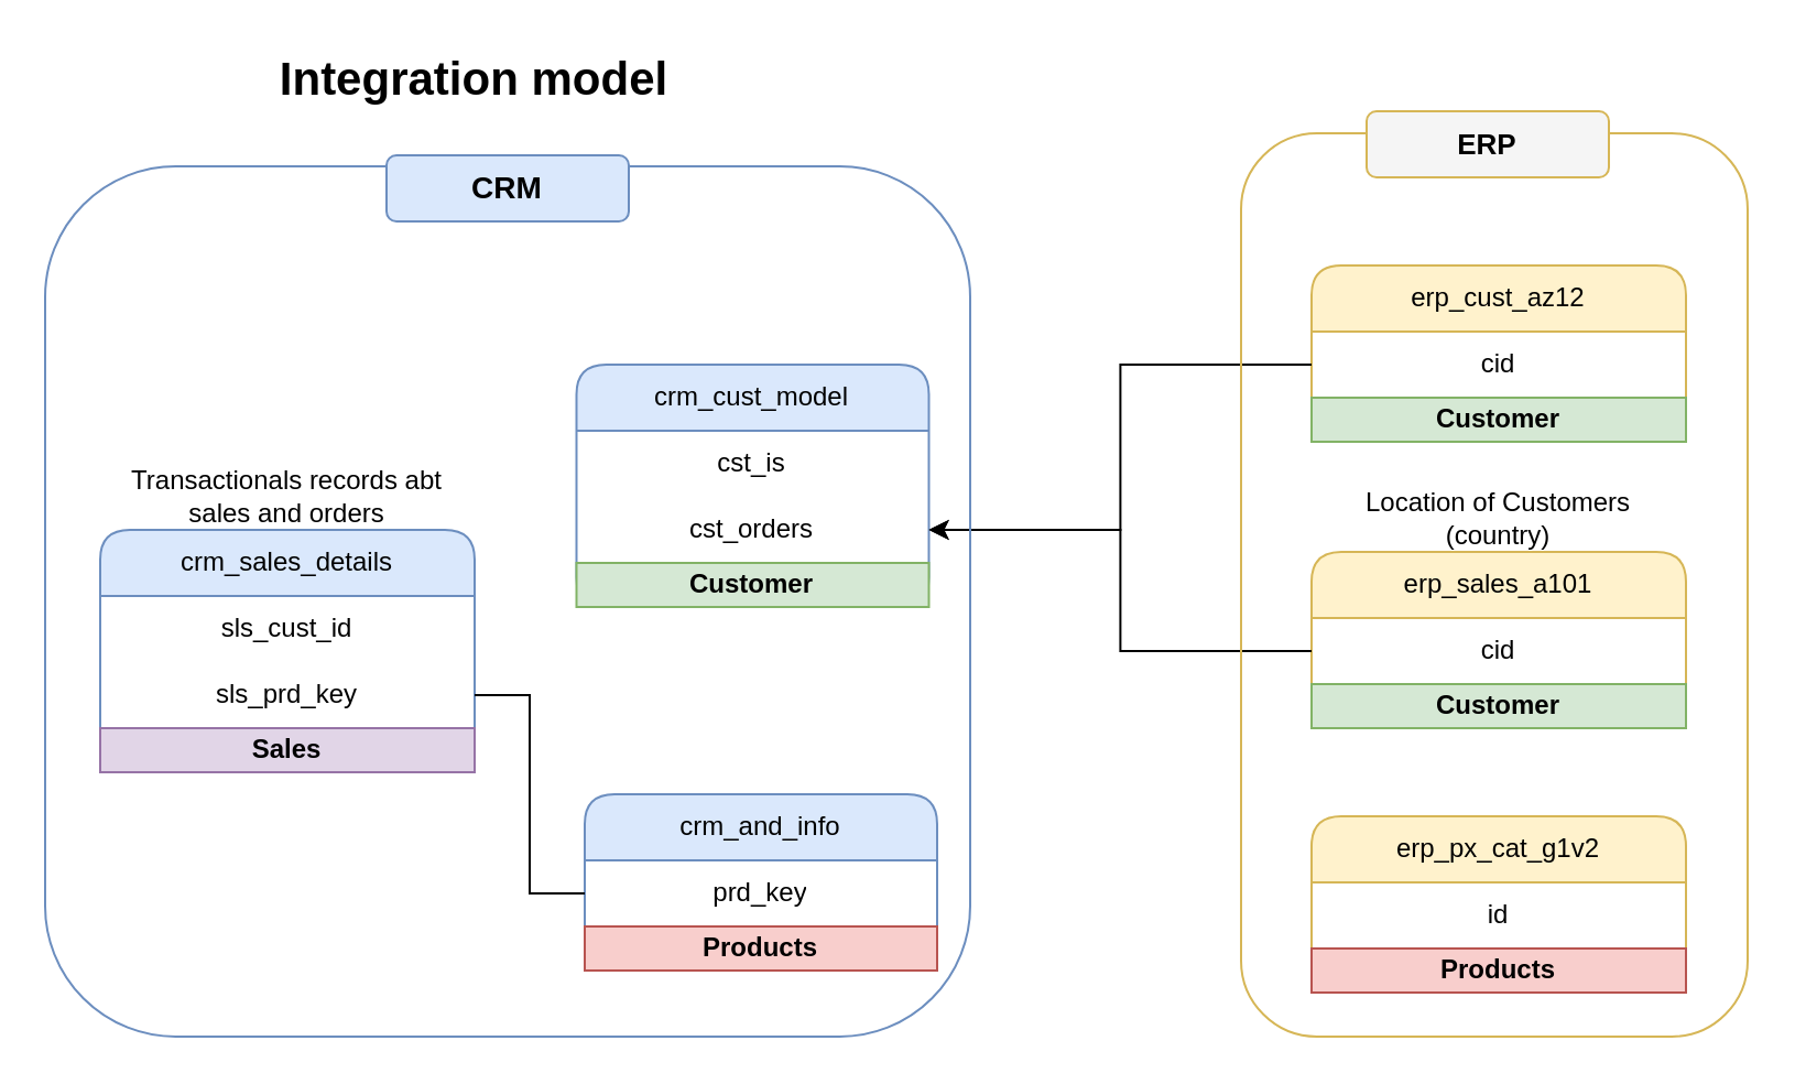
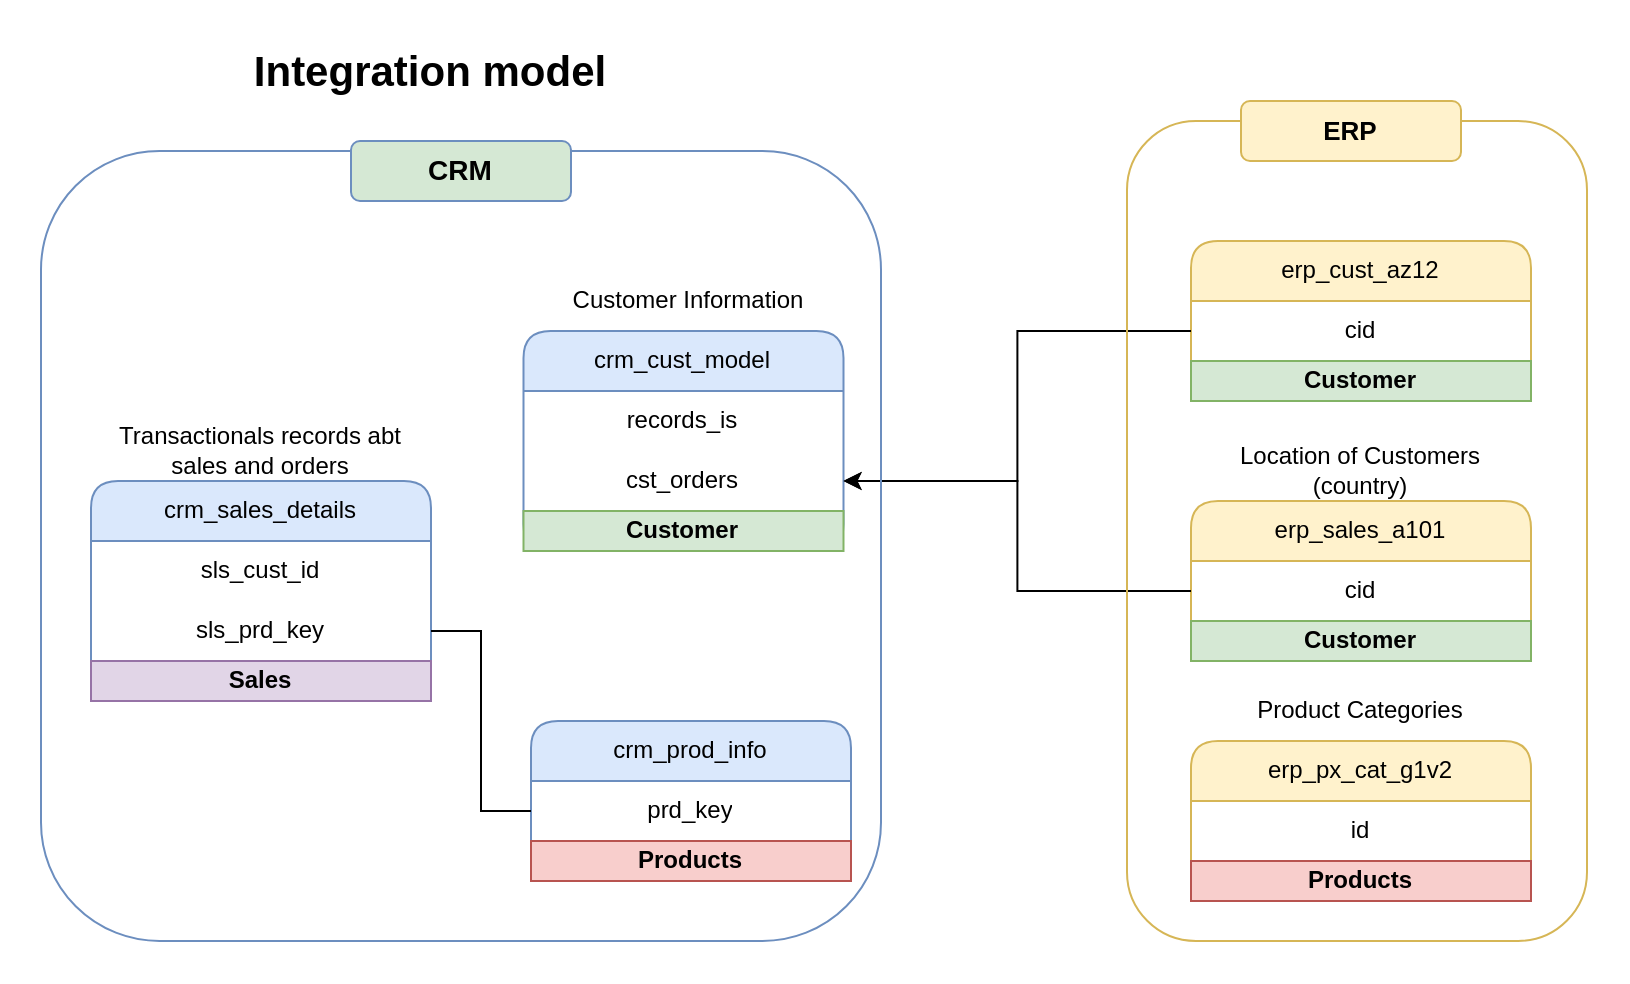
  <mxCell id="0" />
  <mxCell id="1" parent="0" />
  <mxCell id="2" value="crm_cust_model" style="swimlane;fontStyle=0;childLayout=stackLayout;horizontal=1;startSize=30;horizontalStack=0;resizeParent=1;resizeParentMax=0;resizeLast=0;collapsible=1;marginBottom=0;whiteSpace=wrap;html=1;rounded=1;fillColor=#dae8fc;strokeColor=#6c8ebf;shadow=0;glass=0;" vertex="1" parent="1"><mxGeometry x="261.25" y="165" width="160" height="110" as="geometry" /></mxCell>
- <mxCell id="3" value="cst_is" style="text;strokeColor=none;fillColor=none;align=center;verticalAlign=middle;spacingLeft=4;spacingRight=4;overflow=hidden;points=[[0,0.5],[1,0.5]];portConstraint=eastwest;rotatable=0;whiteSpace=wrap;html=1;rounded=1;shadow=0;glass=0;" vertex="1" parent="2"><mxGeometry y="30" width="160" height="30" as="geometry" /></mxCell>
+ <mxCell id="3" value="records_is" style="text;strokeColor=none;fillColor=none;align=center;verticalAlign=middle;spacingLeft=4;spacingRight=4;overflow=hidden;points=[[0,0.5],[1,0.5]];portConstraint=eastwest;rotatable=0;whiteSpace=wrap;html=1;rounded=1;shadow=0;glass=0;" vertex="1" parent="2"><mxGeometry y="30" width="160" height="30" as="geometry" /></mxCell>
  <mxCell id="4" value="cst_orders" style="text;strokeColor=none;fillColor=none;align=center;verticalAlign=middle;spacingLeft=4;spacingRight=4;overflow=hidden;points=[[0,0.5],[1,0.5]];portConstraint=eastwest;rotatable=0;whiteSpace=wrap;html=1;rounded=1;shadow=0;glass=0;" vertex="1" parent="2"><mxGeometry y="60" width="160" height="30" as="geometry" /></mxCell>
  <mxCell id="5" value="Customer" style="text;html=1;strokeColor=#82b366;fillColor=#d5e8d4;align=center;verticalAlign=middle;whiteSpace=wrap;overflow=hidden;fontStyle=1" vertex="1" parent="2"><mxGeometry y="90" width="160" height="20" as="geometry" /></mxCell>
- <mxCell id="7" value="crm_and_info" style="swimlane;fontStyle=0;childLayout=stackLayout;horizontal=1;startSize=30;horizontalStack=0;resizeParent=1;resizeParentMax=0;resizeLast=0;collapsible=1;marginBottom=0;whiteSpace=wrap;html=1;rounded=1;fillColor=#dae8fc;strokeColor=#6c8ebf;shadow=0;glass=0;" vertex="1" parent="1"><mxGeometry x="265" y="360" width="160" height="80" as="geometry" /></mxCell>
+ <mxCell id="6" value="&lt;font&gt;Customer Information&lt;/font&gt;" style="text;html=1;align=center;verticalAlign=middle;whiteSpace=wrap;rounded=0;fontSize=12;" vertex="1" parent="1"><mxGeometry x="268.75" y="135" width="150" height="30" as="geometry" /></mxCell>
+ <mxCell id="7" value="crm_prod_info" style="swimlane;fontStyle=0;childLayout=stackLayout;horizontal=1;startSize=30;horizontalStack=0;resizeParent=1;resizeParentMax=0;resizeLast=0;collapsible=1;marginBottom=0;whiteSpace=wrap;html=1;rounded=1;fillColor=#dae8fc;strokeColor=#6c8ebf;shadow=0;glass=0;" vertex="1" parent="1"><mxGeometry x="265" y="360" width="160" height="80" as="geometry" /></mxCell>
  <mxCell id="8" value="prd_key" style="text;strokeColor=none;fillColor=none;align=center;verticalAlign=middle;spacingLeft=4;spacingRight=4;overflow=hidden;points=[[0,0.5],[1,0.5]];portConstraint=eastwest;rotatable=0;whiteSpace=wrap;html=1;rounded=1;shadow=0;glass=0;" vertex="1" parent="7"><mxGeometry y="30" width="160" height="30" as="geometry" /></mxCell>
  <mxCell id="9" value="Products" style="text;html=1;strokeColor=#b85450;fillColor=#f8cecc;align=center;verticalAlign=middle;whiteSpace=wrap;overflow=hidden;fontStyle=1" vertex="1" parent="7"><mxGeometry y="60" width="160" height="20" as="geometry" /></mxCell>
  <mxCell id="10" value="crm_sales_details" style="swimlane;fontStyle=0;childLayout=stackLayout;horizontal=1;startSize=30;horizontalStack=0;resizeParent=1;resizeParentMax=0;resizeLast=0;collapsible=1;marginBottom=0;whiteSpace=wrap;html=1;rounded=1;fillColor=#dae8fc;strokeColor=#6c8ebf;shadow=0;glass=0;" vertex="1" parent="1"><mxGeometry x="45" y="240" width="170" height="110" as="geometry" /></mxCell>
  <mxCell id="11" value="sls_cust_id" style="text;strokeColor=none;fillColor=none;align=center;verticalAlign=middle;spacingLeft=4;spacingRight=4;overflow=hidden;points=[[0,0.5],[1,0.5]];portConstraint=eastwest;rotatable=0;whiteSpace=wrap;html=1;rounded=1;shadow=0;glass=0;" vertex="1" parent="10"><mxGeometry y="30" width="170" height="30" as="geometry" /></mxCell>
  <mxCell id="12" value="sls_prd_key" style="text;strokeColor=none;fillColor=none;align=center;verticalAlign=middle;spacingLeft=4;spacingRight=4;overflow=hidden;points=[[0,0.5],[1,0.5]];portConstraint=eastwest;rotatable=0;whiteSpace=wrap;html=1;rounded=1;shadow=0;glass=0;" vertex="1" parent="10"><mxGeometry y="60" width="170" height="30" as="geometry" /></mxCell>
  <mxCell id="13" value="Sales" style="text;html=1;strokeColor=#9673a6;fillColor=#e1d5e7;align=center;verticalAlign=middle;whiteSpace=wrap;overflow=hidden;fontStyle=1" vertex="1" parent="10"><mxGeometry y="90" width="170" height="20" as="geometry" /></mxCell>
  <mxCell id="14" value="Transactionals records abt sales and orders" style="text;html=1;align=center;verticalAlign=middle;whiteSpace=wrap;rounded=0;" vertex="1" parent="1"><mxGeometry x="45" y="210" width="170" height="30" as="geometry" /></mxCell>
  <mxCell id="15" style="edgeStyle=orthogonalEdgeStyle;rounded=0;orthogonalLoop=1;jettySize=auto;html=1;exitX=1;exitY=0.5;exitDx=0;exitDy=0;entryX=0;entryY=0.5;entryDx=0;entryDy=0;endArrow=none;" edge="1" parent="1" source="12" target="8"><mxGeometry relative="1" as="geometry" /></mxCell>
  <mxCell id="16" value="erp_cust_az12" style="swimlane;fontStyle=0;childLayout=stackLayout;horizontal=1;startSize=30;horizontalStack=0;resizeParent=1;resizeParentMax=0;resizeLast=0;collapsible=1;marginBottom=0;whiteSpace=wrap;html=1;rounded=1;fillColor=#fff2cc;strokeColor=#d6b656;shadow=0;glass=0;" vertex="1" parent="1"><mxGeometry x="595" y="120" width="170" height="80" as="geometry" /></mxCell>
  <mxCell id="17" value="cid" style="text;strokeColor=none;fillColor=none;align=center;verticalAlign=middle;spacingLeft=4;spacingRight=4;overflow=hidden;points=[[0,0.5],[1,0.5]];portConstraint=eastwest;rotatable=0;whiteSpace=wrap;html=1;rounded=1;shadow=0;glass=0;" vertex="1" parent="16"><mxGeometry y="30" width="170" height="30" as="geometry" /></mxCell>
  <mxCell id="18" value="Customer" style="text;html=1;strokeColor=#82b366;fillColor=#d5e8d4;align=center;verticalAlign=middle;whiteSpace=wrap;overflow=hidden;fontStyle=1" vertex="1" parent="16"><mxGeometry y="60" width="170" height="20" as="geometry" /></mxCell>
  <mxCell id="19" style="edgeStyle=orthogonalEdgeStyle;rounded=0;orthogonalLoop=1;jettySize=auto;html=1;exitX=0;exitY=0.5;exitDx=0;exitDy=0;entryX=1;entryY=0.5;entryDx=0;entryDy=0;" edge="1" parent="1" source="17" target="4"><mxGeometry relative="1" as="geometry" /></mxCell>
  <mxCell id="20" value="erp_sales_a101" style="swimlane;fontStyle=0;childLayout=stackLayout;horizontal=1;startSize=30;horizontalStack=0;resizeParent=1;resizeParentMax=0;resizeLast=0;collapsible=1;marginBottom=0;whiteSpace=wrap;html=1;rounded=1;fillColor=#fff2cc;strokeColor=#d6b656;shadow=0;glass=0;" vertex="1" parent="1"><mxGeometry x="595" y="250" width="170" height="80" as="geometry" /></mxCell>
  <mxCell id="21" value="cid" style="text;strokeColor=none;fillColor=none;align=center;verticalAlign=middle;spacingLeft=4;spacingRight=4;overflow=hidden;points=[[0,0.5],[1,0.5]];portConstraint=eastwest;rotatable=0;whiteSpace=wrap;html=1;rounded=1;shadow=0;glass=0;" vertex="1" parent="20"><mxGeometry y="30" width="170" height="30" as="geometry" /></mxCell>
  <mxCell id="22" value="Customer" style="text;html=1;strokeColor=#82b366;fillColor=#d5e8d4;align=center;verticalAlign=middle;whiteSpace=wrap;overflow=hidden;fontStyle=1" vertex="1" parent="20"><mxGeometry y="60" width="170" height="20" as="geometry" /></mxCell>
  <mxCell id="23" value="Location of Customers (country)" style="text;html=1;align=center;verticalAlign=middle;whiteSpace=wrap;rounded=0;fontSize=12;fillColor=none;strokeColor=none;" vertex="1" parent="1"><mxGeometry x="595" y="220" width="170" height="30" as="geometry" /></mxCell>
  <mxCell id="24" style="edgeStyle=orthogonalEdgeStyle;rounded=0;orthogonalLoop=1;jettySize=auto;html=1;entryX=1;entryY=0.5;entryDx=0;entryDy=0;" edge="1" parent="1" source="21" target="4"><mxGeometry relative="1" as="geometry" /></mxCell>
  <mxCell id="25" value="erp_px_cat_g1v2" style="swimlane;fontStyle=0;childLayout=stackLayout;horizontal=1;startSize=30;horizontalStack=0;resizeParent=1;resizeParentMax=0;resizeLast=0;collapsible=1;marginBottom=0;whiteSpace=wrap;html=1;rounded=1;fillColor=#fff2cc;strokeColor=#d6b656;shadow=0;glass=0;" vertex="1" parent="1"><mxGeometry x="595" y="370" width="170" height="80" as="geometry" /></mxCell>
  <mxCell id="26" value="id" style="text;strokeColor=none;fillColor=none;align=center;verticalAlign=middle;spacingLeft=4;spacingRight=4;overflow=hidden;points=[[0,0.5],[1,0.5]];portConstraint=eastwest;rotatable=0;whiteSpace=wrap;html=1;rounded=1;shadow=0;glass=0;" vertex="1" parent="25"><mxGeometry y="30" width="170" height="30" as="geometry" /></mxCell>
  <mxCell id="27" value="Products" style="text;html=1;strokeColor=#b85450;fillColor=#f8cecc;align=center;verticalAlign=middle;whiteSpace=wrap;overflow=hidden;fontStyle=1" vertex="1" parent="25"><mxGeometry y="60" width="170" height="20" as="geometry" /></mxCell>
+ <mxCell id="28" value="Product Categories" style="text;html=1;align=center;verticalAlign=middle;whiteSpace=wrap;rounded=0;fontSize=12;fillColor=none;strokeColor=none;" vertex="1" parent="1"><mxGeometry x="605" y="340" width="150" height="30" as="geometry" /></mxCell>
  <mxCell id="29" value="&lt;b&gt;&lt;font style=&quot;font-size: 21px;&quot;&gt;Integration model&lt;/font&gt;&lt;/b&gt;" style="text;html=1;align=center;verticalAlign=middle;whiteSpace=wrap;rounded=0;" vertex="1" parent="1"><mxGeometry x="95" y="20" width="240" height="30" as="geometry" /></mxCell>
  <mxCell id="30" value="" style="rounded=1;whiteSpace=wrap;html=1;fillColor=none;strokeWidth=1;strokeColor=#6c8ebf;" vertex="1" parent="1"><mxGeometry x="20" y="75" width="420" height="395" as="geometry" /></mxCell>
- <mxCell id="31" value="&lt;b&gt;&lt;font style=&quot;font-size: 14px;&quot;&gt;CRM&lt;/font&gt;&lt;/b&gt;" style="rounded=1;whiteSpace=wrap;html=1;fillColor=#dae8fc;strokeColor=#6c8ebf;" vertex="1" parent="1"><mxGeometry x="175" y="70" width="110" height="30" as="geometry" /></mxCell>
+ <mxCell id="31" value="&lt;b&gt;&lt;font style=&quot;font-size: 14px;&quot;&gt;CRM&lt;/font&gt;&lt;/b&gt;" style="rounded=1;whiteSpace=wrap;html=1;fillColor=#d5e8d4;strokeColor=#6c8ebf;" vertex="1" parent="1"><mxGeometry x="175" y="70" width="110" height="30" as="geometry" /></mxCell>
  <mxCell id="32" value="" style="rounded=1;whiteSpace=wrap;html=1;fillColor=none;strokeColor=#d6b656;" vertex="1" parent="1"><mxGeometry x="563" y="60" width="230" height="410" as="geometry" /></mxCell>
- <mxCell id="33" value="&lt;b&gt;&lt;font style=&quot;font-size: 13px;&quot;&gt;ERP&lt;/font&gt;&lt;/b&gt;" style="rounded=1;whiteSpace=wrap;html=1;fillColor=#f5f5f5;strokeColor=#d6b656;" vertex="1" parent="1"><mxGeometry x="620" y="50" width="110" height="30" as="geometry" /></mxCell>
+ <mxCell id="33" value="&lt;b&gt;&lt;font style=&quot;font-size: 13px;&quot;&gt;ERP&lt;/font&gt;&lt;/b&gt;" style="rounded=1;whiteSpace=wrap;html=1;fillColor=#fff2cc;strokeColor=#d6b656;" vertex="1" parent="1"><mxGeometry x="620" y="50" width="110" height="30" as="geometry" /></mxCell>
